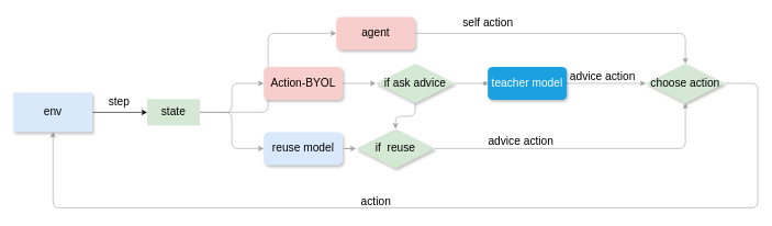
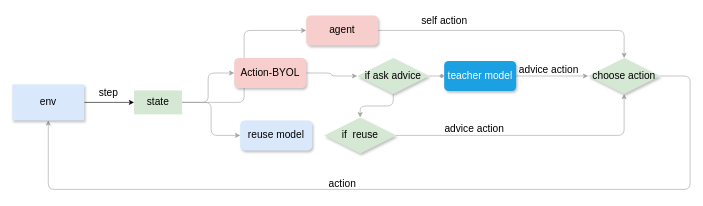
  <mxCell id="0" />
  <mxCell id="1" parent="0" />
  <mxCell id="2" style="edgeStyle=orthogonalEdgeStyle;rounded=0;orthogonalLoop=1;jettySize=auto;html=1;exitX=1;exitY=0.5;exitDx=0;exitDy=0;entryX=0;entryY=0.25;entryDx=0;entryDy=0;fontSize=17;" edge="1" parent="1"><mxGeometry relative="1" as="geometry"><mxPoint x="140" y="170" as="sourcePoint" /><mxPoint x="223" y="170" as="targetPoint" /></mxGeometry></mxCell>
  <mxCell id="3" style="edgeStyle=orthogonalEdgeStyle;rounded=1;orthogonalLoop=1;jettySize=auto;html=1;exitX=1;exitY=0.5;exitDx=0;exitDy=0;entryX=0;entryY=0.5;entryDx=0;entryDy=0;strokeColor=#A1A1A1;fontSize=17;" edge="1" parent="1" source="6" target="15"><mxGeometry relative="1" as="geometry" /></mxCell>
  <mxCell id="4" style="edgeStyle=orthogonalEdgeStyle;rounded=1;orthogonalLoop=1;jettySize=auto;html=1;exitX=1;exitY=0.5;exitDx=0;exitDy=0;entryX=0;entryY=0.5;entryDx=0;entryDy=0;strokeColor=#A1A1A1;fontSize=17;" edge="1" parent="1" source="6" target="13"><mxGeometry relative="1" as="geometry" /></mxCell>
  <mxCell id="5" style="edgeStyle=orthogonalEdgeStyle;rounded=1;orthogonalLoop=1;jettySize=auto;html=1;exitX=1;exitY=0.5;exitDx=0;exitDy=0;entryX=0;entryY=0.5;entryDx=0;entryDy=0;strokeColor=#A1A1A1;fontSize=17;" edge="1" parent="1" source="6" target="25"><mxGeometry relative="1" as="geometry" /></mxCell>
  <mxCell id="6" value="state" style="rounded=0;whiteSpace=wrap;html=1;fillColor=#d5e8d4;strokeColor=none;fontSize=17;" vertex="1" parent="1"><mxGeometry x="223" y="150" width="80" height="40" as="geometry" /></mxCell>
  <mxCell id="7" value="step" style="text;html=1;align=center;verticalAlign=middle;resizable=0;points=[];autosize=1;strokeColor=none;fillColor=none;fontSize=17;" vertex="1" parent="1"><mxGeometry x="150" y="140" width="60" height="30" as="geometry" /></mxCell>
  <mxCell id="8" style="edgeStyle=orthogonalEdgeStyle;rounded=1;orthogonalLoop=1;jettySize=auto;html=1;strokeColor=#A1A1A1;entryX=0.5;entryY=1;entryDx=0;entryDy=0;exitX=1;exitY=0.5;exitDx=0;exitDy=0;fontSize=17;" edge="1" parent="1" source="26" target="9"><mxGeometry relative="1" as="geometry"><mxPoint x="1100" y="135" as="sourcePoint" /><mxPoint x="450" y="465" as="targetPoint" /><Array as="points"><mxPoint x="1150" y="126" /><mxPoint x="1150" y="315" /><mxPoint x="80" y="315" /></Array></mxGeometry></mxCell>
  <mxCell id="9" value="env" style="rounded=0;whiteSpace=wrap;html=1;shadow=1;strokeColor=none;fillColor=#dae8fc;fontSize=17;" vertex="1" parent="1"><mxGeometry x="20" y="140" width="120" height="60" as="geometry" /></mxCell>
  <mxCell id="10" style="edgeStyle=orthogonalEdgeStyle;rounded=1;orthogonalLoop=1;jettySize=auto;html=1;exitX=1;exitY=0.5;exitDx=0;exitDy=0;entryX=0;entryY=0.5;entryDx=0;entryDy=0;strokeColor=#A1A1A1;fontSize=17;" edge="1" parent="1" source="11"><mxGeometry relative="1" as="geometry"><mxPoint x="980" y="126" as="targetPoint" /></mxGeometry></mxCell>
  <mxCell id="11" value="teacher model" style="rounded=1;whiteSpace=wrap;html=1;shadow=1;fillColor=#1ba1e2;strokeColor=none;fontColor=#ffffff;fontSize=17;" vertex="1" parent="1"><mxGeometry x="740" y="101" width="120" height="50" as="geometry" /></mxCell>
- <mxCell id="12" style="edgeStyle=orthogonalEdgeStyle;rounded=1;orthogonalLoop=1;jettySize=auto;html=1;exitX=1;exitY=0.5;exitDx=0;exitDy=0;strokeColor=#A1A1A1;fontSize=17;" edge="1" parent="1" source="13" target="21"><mxGeometry relative="1" as="geometry" /></mxCell>
  <mxCell id="13" value="reuse model" style="rounded=1;whiteSpace=wrap;html=1;shadow=1;fillColor=#dae8fc;strokeColor=none;fontSize=17;" vertex="1" parent="1"><mxGeometry x="400" y="200" width="120" height="50" as="geometry" /></mxCell>
  <mxCell id="14" style="edgeStyle=orthogonalEdgeStyle;rounded=1;orthogonalLoop=1;jettySize=auto;html=1;exitX=1;exitY=0.5;exitDx=0;exitDy=0;strokeColor=#A1A1A1;fontSize=17;" edge="1" parent="1" source="15" target="18"><mxGeometry relative="1" as="geometry" /></mxCell>
- <mxCell id="15" value="Action-BYOL" style="rounded=1;whiteSpace=wrap;html=1;shadow=1;fillColor=#f8cecc;strokeColor=none;fontSize=17;" vertex="1" parent="1"><mxGeometry x="400" y="101" width="120" height="50" as="geometry" /></mxCell>
+ <mxCell id="15" value="Action-BYOL" style="rounded=1;whiteSpace=wrap;html=1;shadow=1;fillColor=#f8cecc;strokeColor=none;fontSize=17;" vertex="1" parent="1"><mxGeometry x="390" y="96" width="120" height="50" as="geometry" /></mxCell>
  <mxCell id="16" style="edgeStyle=orthogonalEdgeStyle;rounded=1;orthogonalLoop=1;jettySize=auto;html=1;exitX=1;exitY=0.5;exitDx=0;exitDy=0;entryX=0;entryY=0.5;entryDx=0;entryDy=0;strokeColor=#A1A1A1;fontSize=17;endArrow=diamond;" edge="1" parent="1" source="18" target="11"><mxGeometry relative="1" as="geometry" /></mxCell>
  <mxCell id="17" style="edgeStyle=orthogonalEdgeStyle;rounded=1;orthogonalLoop=1;jettySize=auto;html=1;exitX=0.5;exitY=1;exitDx=0;exitDy=0;entryX=0.5;entryY=0;entryDx=0;entryDy=0;strokeColor=#A1A1A1;fontSize=17;" edge="1" parent="1" source="18" target="21"><mxGeometry relative="1" as="geometry" /></mxCell>
- <mxCell id="18" value="if ask advice" style="rhombus;whiteSpace=wrap;html=1;shadow=1;fillColor=#d5e8d4;strokeColor=none;fontSize=17;" vertex="1" parent="1"><mxGeometry x="570" y="96" width="120" height="60" as="geometry" /></mxCell>
+ <mxCell id="18" value="if ask advice" style="rhombus;whiteSpace=wrap;html=1;shadow=1;fillColor=#d5e8d4;strokeColor=none;fontSize=17;" vertex="1" parent="1"><mxGeometry x="595" y="96" width="120" height="60" as="geometry" /></mxCell>
  <mxCell id="19" value="advice action" style="text;html=1;align=center;verticalAlign=middle;resizable=0;points=[];autosize=1;strokeColor=none;fillColor=none;fontSize=17;" vertex="1" parent="1"><mxGeometry x="854" y="101" width="120" height="30" as="geometry" /></mxCell>
  <mxCell id="20" style="edgeStyle=orthogonalEdgeStyle;rounded=1;orthogonalLoop=1;jettySize=auto;html=1;exitX=1;exitY=0.5;exitDx=0;exitDy=0;entryX=0.5;entryY=1;entryDx=0;entryDy=0;strokeColor=#A1A1A1;fontSize=17;" edge="1" parent="1" source="21" target="26"><mxGeometry relative="1" as="geometry"><mxPoint x="1035" y="146" as="targetPoint" /></mxGeometry></mxCell>
  <mxCell id="21" value="if&amp;nbsp; reuse" style="rhombus;whiteSpace=wrap;html=1;shadow=1;fillColor=#d5e8d4;strokeColor=none;fontSize=17;" vertex="1" parent="1"><mxGeometry x="540" y="195" width="120" height="60" as="geometry" /></mxCell>
  <mxCell id="22" value="advice action" style="text;html=1;align=center;verticalAlign=middle;resizable=0;points=[];autosize=1;strokeColor=none;fillColor=none;fontSize=17;" vertex="1" parent="1"><mxGeometry x="730" y="200" width="120" height="30" as="geometry" /></mxCell>
  <mxCell id="23" value="action" style="text;html=1;align=center;verticalAlign=middle;resizable=0;points=[];autosize=1;strokeColor=none;fillColor=none;fontSize=17;" vertex="1" parent="1"><mxGeometry x="535" y="291" width="70" height="30" as="geometry" /></mxCell>
  <mxCell id="24" style="edgeStyle=orthogonalEdgeStyle;rounded=1;orthogonalLoop=1;jettySize=auto;html=1;exitX=1;exitY=0.5;exitDx=0;exitDy=0;strokeColor=#A1A1A1;entryX=0.5;entryY=0;entryDx=0;entryDy=0;fontSize=17;" edge="1" parent="1" source="25" target="26"><mxGeometry relative="1" as="geometry"><mxPoint x="1040" y="85" as="targetPoint" /></mxGeometry></mxCell>
  <mxCell id="25" value="agent" style="rounded=1;whiteSpace=wrap;html=1;shadow=1;fillColor=#f8cecc;strokeColor=none;fontSize=17;" vertex="1" parent="1"><mxGeometry x="510" y="25" width="120" height="50" as="geometry" /></mxCell>
  <mxCell id="26" value="choose action" style="rhombus;whiteSpace=wrap;html=1;shadow=1;fillColor=#d5e8d4;strokeColor=none;fontSize=17;" vertex="1" parent="1"><mxGeometry x="980" y="96" width="120" height="60" as="geometry" /></mxCell>
  <mxCell id="27" value="self action" style="text;html=1;align=center;verticalAlign=middle;resizable=0;points=[];autosize=1;strokeColor=none;fillColor=none;fontSize=17;" vertex="1" parent="1"><mxGeometry x="690" y="20" width="100" height="30" as="geometry" /></mxCell>
